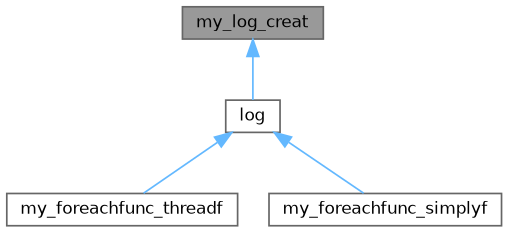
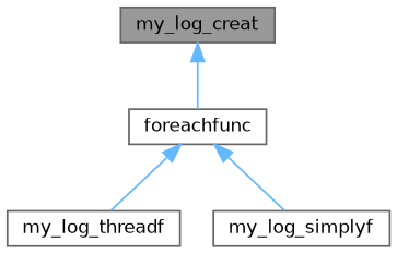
  digraph {
    rankdir=TB
    node [color=grey40 fillcolor=white fontname=Helvetica fontsize=10 shape=box style=filled]
    edge [color=steelblue1 dir=back fontname=Helvetica fontsize=10 labelfontname=Helvetica labelfontsize=10 style=solid]
    n1 [color=gray40 fillcolor=grey60 fontcolor=black height=0.2 label=my_log_creat width=0.4]
-   n2 [height=0.2 label=log width=0.4]
-   n3 [height=0.2 label=my_foreachfunc_threadf width=0.4]
-   n4 [height=0.2 label=my_foreachfunc_simplyf width=0.4]
+   n2 [height=0.2 label=foreachfunc width=0.4]
+   n3 [height=0.2 label=my_log_threadf width=0.4]
+   n4 [height=0.2 label=my_log_simplyf width=0.4]
    n1 -> n2
    n2 -> n3
    n2 -> n4
  }
